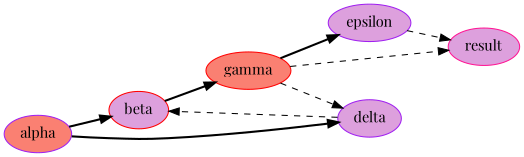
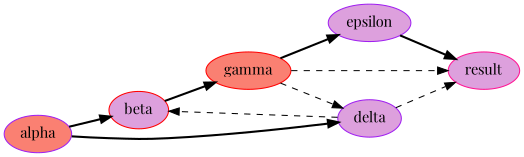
  digraph {
    fontname="Playfair Display"
    rankdir=LR
    node [color=purple fillcolor=plum fontname="Playfair Display" style=filled]
    edge [fontname="Playfair Display" style=dashed]
    beta [color=red]
    gamma [color=red fillcolor=salmon]
    epsilon
    result [color=deeppink]
    delta
    alpha [fillcolor=salmon]
    beta -> gamma [style=bold]
    gamma -> epsilon [style=bold]
    gamma -> result
    gamma -> delta
-   epsilon -> result
+   epsilon -> result [style=bold]
    delta -> beta
+   delta -> result
    alpha -> beta [style=bold]
    alpha -> delta [style=bold]
  }
